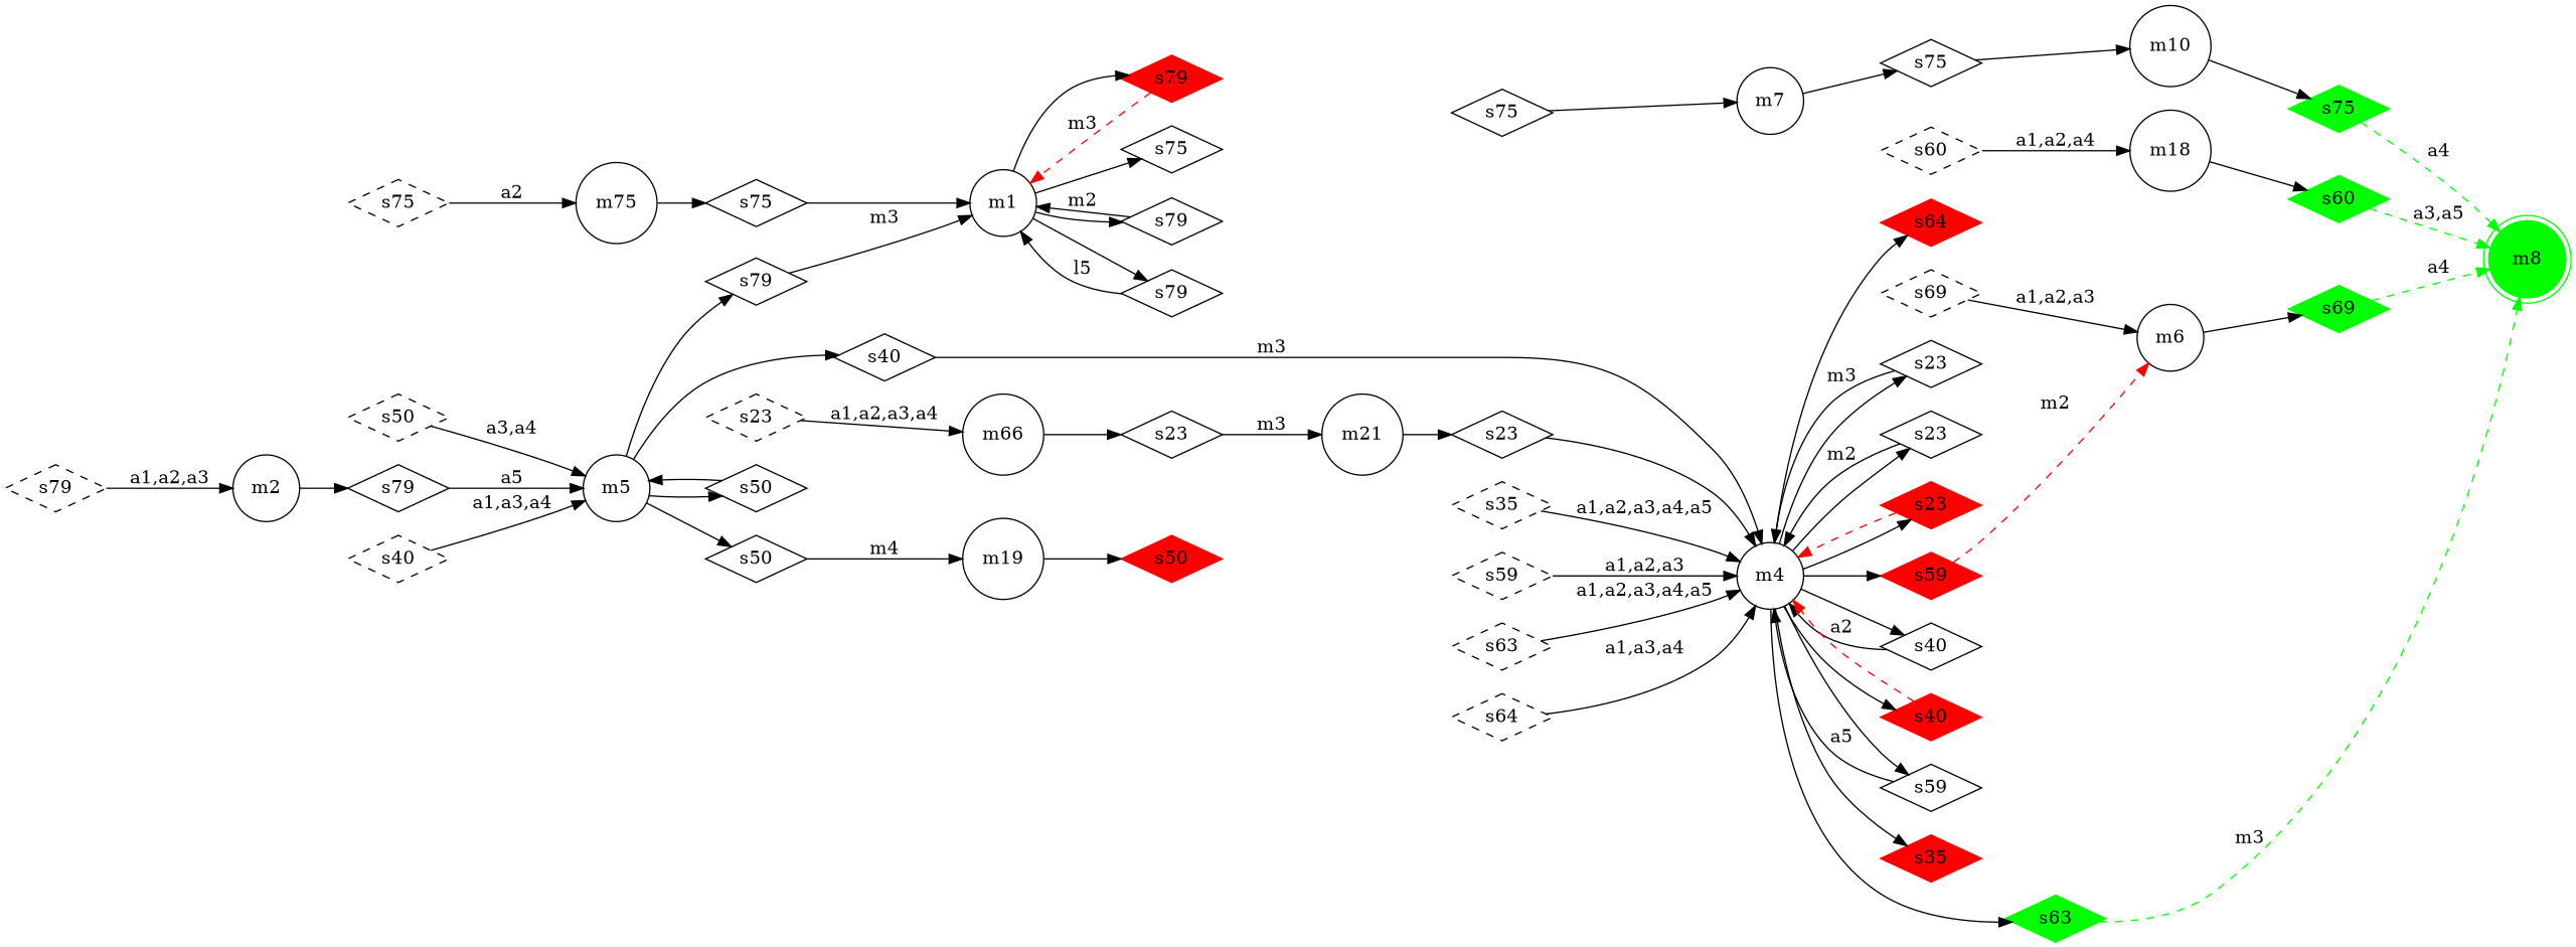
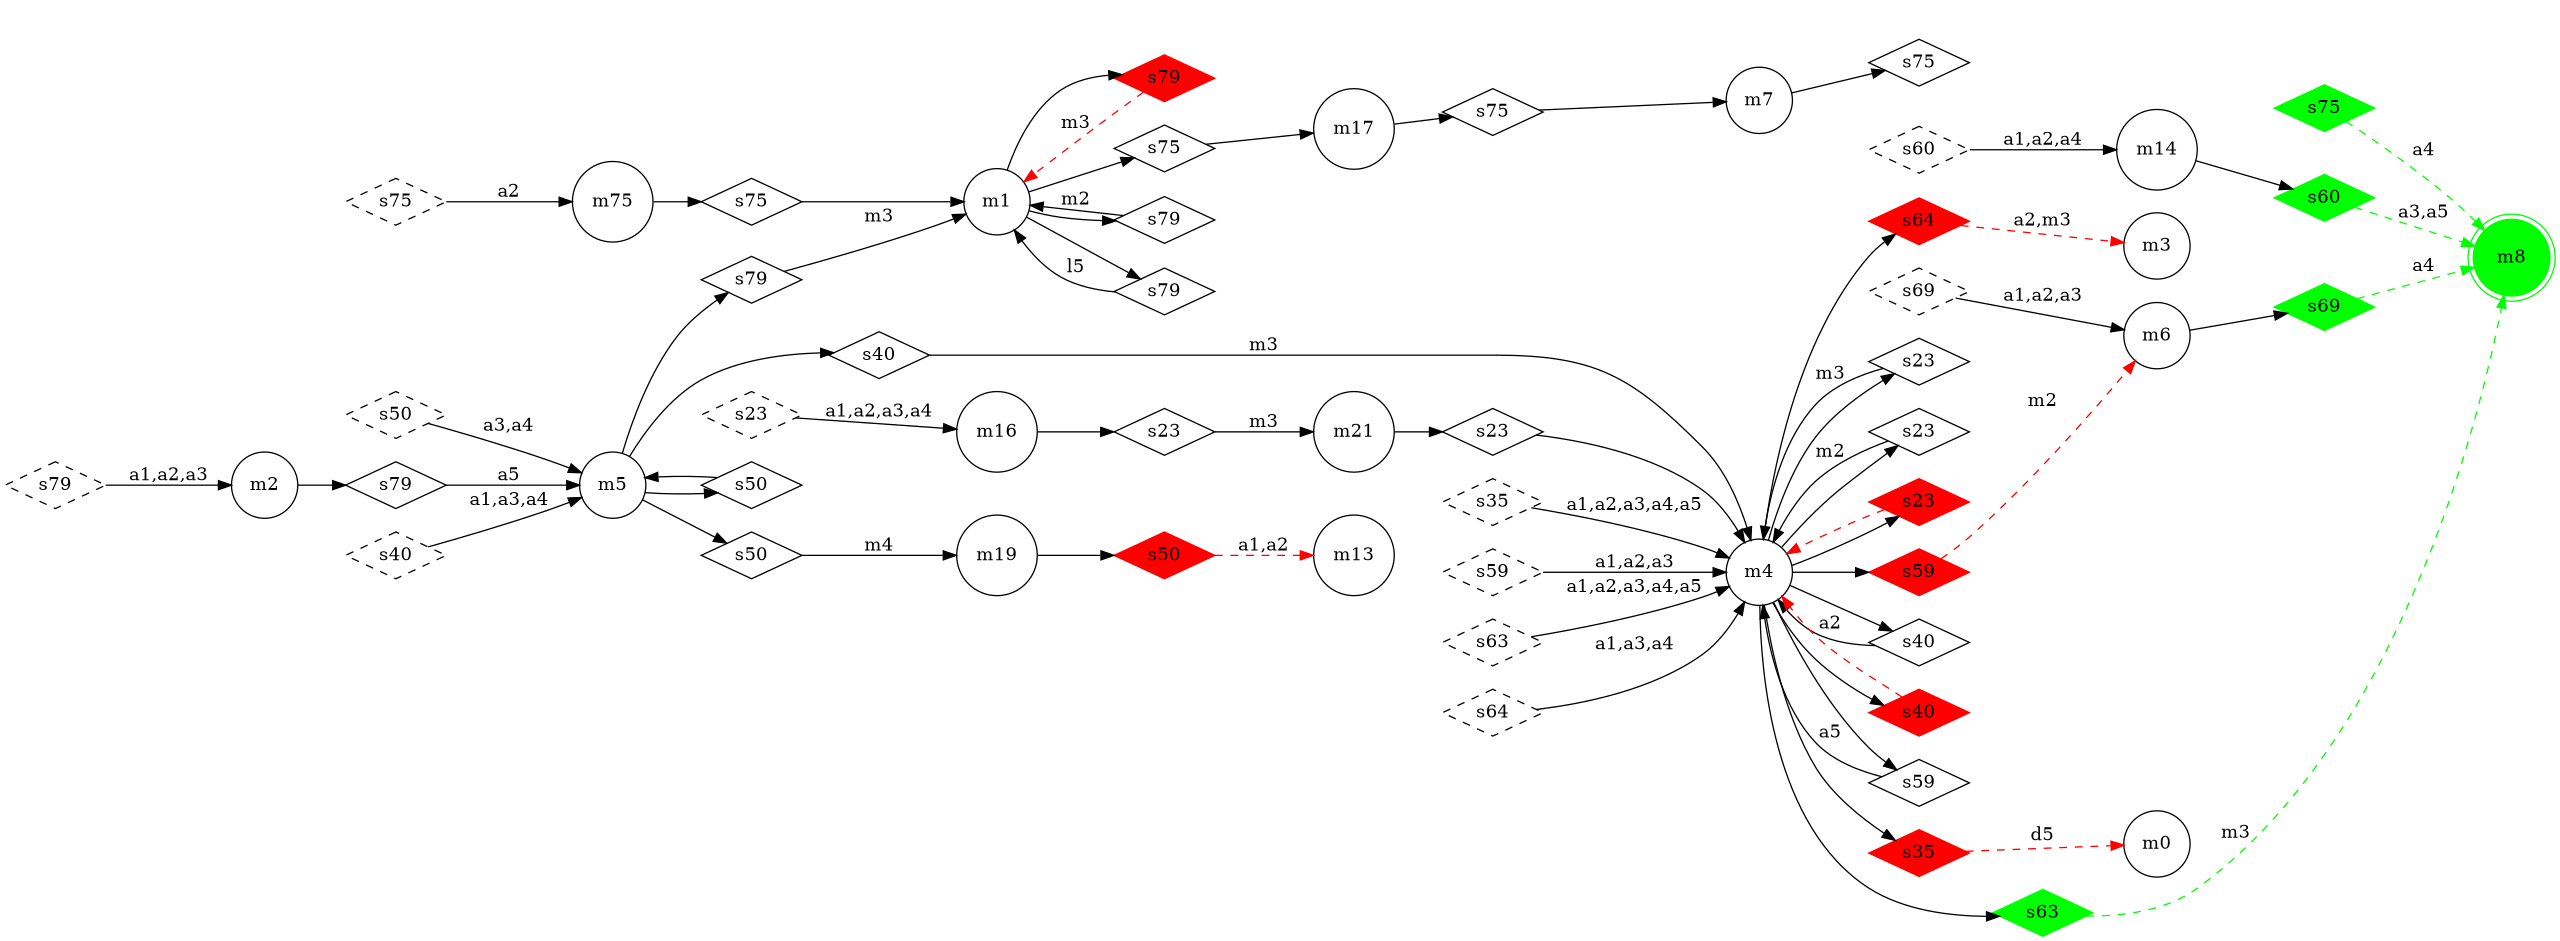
  digraph {
    rankdir=LR
    node [shape=diamond]
+   m13 [shape=circle]
    m7 [shape=circle]
    n3 [label=s75]
-   m10 [shape=circle]
    m4 [shape=circle]
    n6 [label=s23]
    n7 [label=s23]
    n8 [color=red label=s23 style=filled]
    n9 [color=red label=s35 style=filled]
    n10 [label=s40]
    n11 [color=red label=s40 style=filled]
    n12 [label=s59]
    n13 [color=red label=s59 style=filled]
    n14 [color=green label=s63 style=filled]
    n15 [color=red label=s64 style=filled]
+   m0 [shape=circle]
    m6 [shape=circle]
    m8 [color=green shape=doublecircle style=filled]
+   m3 [shape=circle]
+   m17 [shape=circle]
    n21 [label=s75]
    m1 [shape=circle]
    n23 [label=s75]
    n24 [label=s79]
    n25 [label=s79]
    n26 [color=red label=s79 style=filled]
    n27 [color=green label=s69 style=filled]
    n28 [label=m75 shape=circle]
    n29 [label=s75]
    m5 [shape=circle]
    n31 [label=s40]
    n32 [label=s50]
    n33 [label=s50]
    n34 [label=s79]
    n35 [label=m19 shape=circle]
    n36 [label=m21 shape=circle]
    n37 [label=s23]
    n38 [color=green label=s75 style=filled]
-   m16 [shape=circle label=m66]
+   m16 [shape=circle]
    n40 [label=s23]
-   m14 [shape=circle label=m18]
+   m14 [shape=circle]
    n42 [color=green label=s60 style=filled]
    m2 [shape=circle]
    n44 [label=s79]
    n45 [color=red label=s50 style=filled]
    n46 [label=s23 style=dashed]
    n47 [label=s35 style=dashed]
    n48 [label=s40 style=dashed]
    n49 [label=s50 style=dashed]
    n50 [label=s59 style=dashed]
    n51 [label=s60 style=dashed]
    n52 [label=s63 style=dashed]
    n53 [label=s64 style=dashed]
    n54 [label=s69 style=dashed]
    n55 [label=s75 style=dashed]
    n56 [label=s79 style=dashed]
    m7 -> n3
-   n3 -> m10
-   m10 -> n38
    m4 -> n6
    m4 -> n7
    m4 -> n8
    m4 -> n9
    m4 -> n10
    m4 -> n11
    m4 -> n12
    m4 -> n13
    m4 -> n14
    m4 -> n15
    n6 -> m4 [label=m3]
    n7 -> m4 [label=m2]
    n8 -> m4 [color=red style=dashed]
+   n9 -> m0 [color=red label=d5 style=dashed]
    n10 -> m4 [label=a2]
    n11 -> m4 [color=red style=dashed]
    n12 -> m4 [label=a5]
    n13 -> m6 [color=red label=m2 style=dashed]
    n14 -> m8 [color=green label=m3 style=dashed]
+   n15 -> m3 [color=red label="a2,m3" style=dashed]
    m6 -> n27
+   m17 -> n21
    n21 -> m7
    m1 -> n23
    m1 -> n24
    m1 -> n25
    m1 -> n26
+   n23 -> m17
    n24 -> m1 [label=l5]
    n25 -> m1 [label=m2]
    n26 -> m1 [color=red label=m3 style=dashed]
    n27 -> m8 [color=green label=a4 style=dashed]
    n28 -> n29
    n29 -> m1
    m5 -> n31
    m5 -> n32
    m5 -> n33
    m5 -> n34
    n31 -> m4 [label=m3]
    n32 -> m5
    n33 -> n35 [label=m4]
    n34 -> m1 [label=m3]
    n35 -> n45
    n36 -> n37
    n37 -> m4
    n38 -> m8 [color=green label=a4 style=dashed]
    m16 -> n40
    n40 -> n36 [label=m3]
    m14 -> n42
    n42 -> m8 [color=green label="a3,a5" style=dashed]
    m2 -> n44
    n44 -> m5 [label=a5]
+   n45 -> m13 [color=red label="a1,a2" style=dashed]
    n46 -> m16 [label="a1,a2,a3,a4"]
    n47 -> m4 [label="a1,a2,a3,a4,a5"]
    n48 -> m5 [label="a1,a3,a4"]
    n49 -> m5 [label="a3,a4"]
    n50 -> m4 [label="a1,a2,a3"]
    n51 -> m14 [label="a1,a2,a4"]
    n52 -> m4 [label="a1,a2,a3,a4,a5"]
    n53 -> m4 [label="a1,a3,a4"]
    n54 -> m6 [label="a1,a2,a3"]
    n55 -> n28 [label=a2]
    n56 -> m2 [label="a1,a2,a3"]
  }
